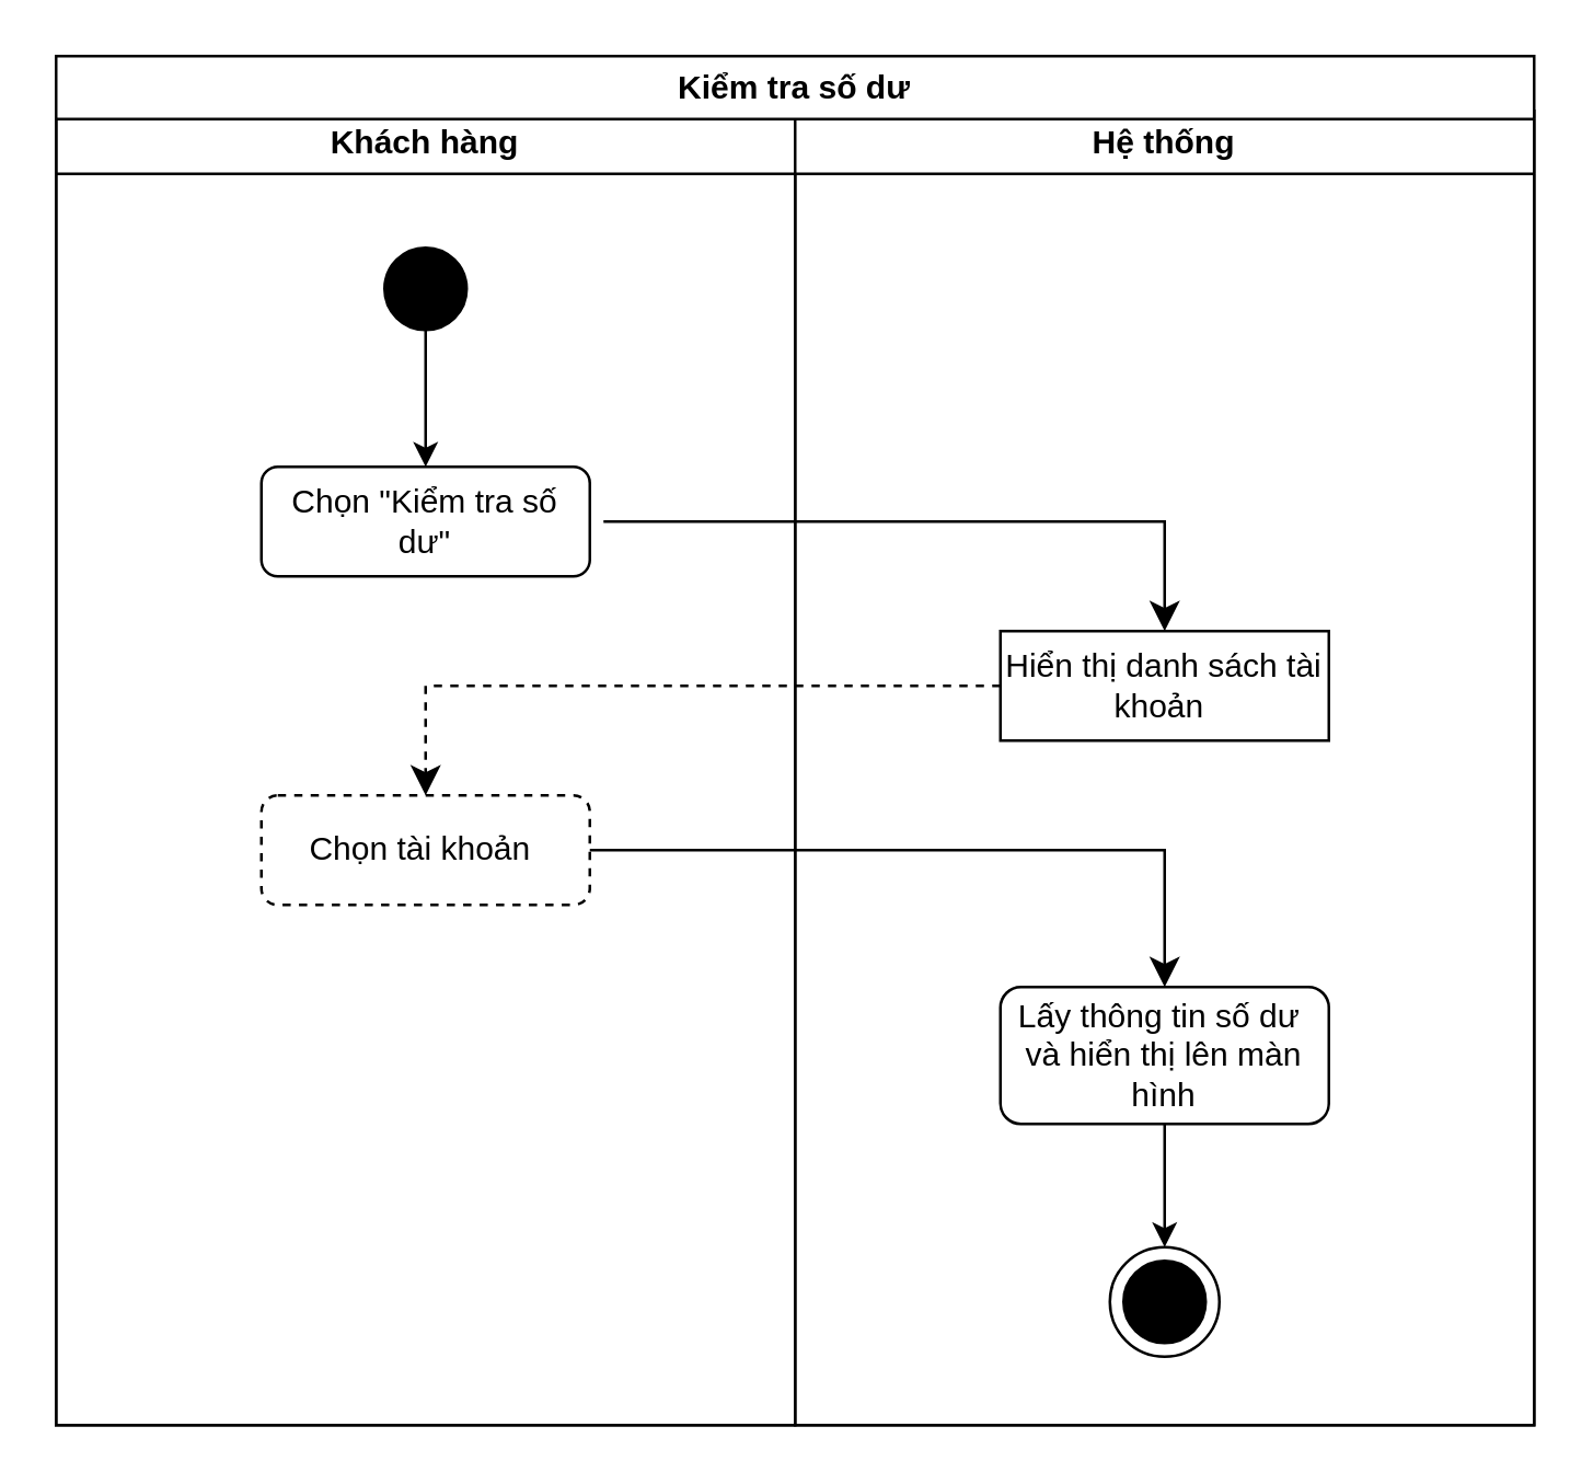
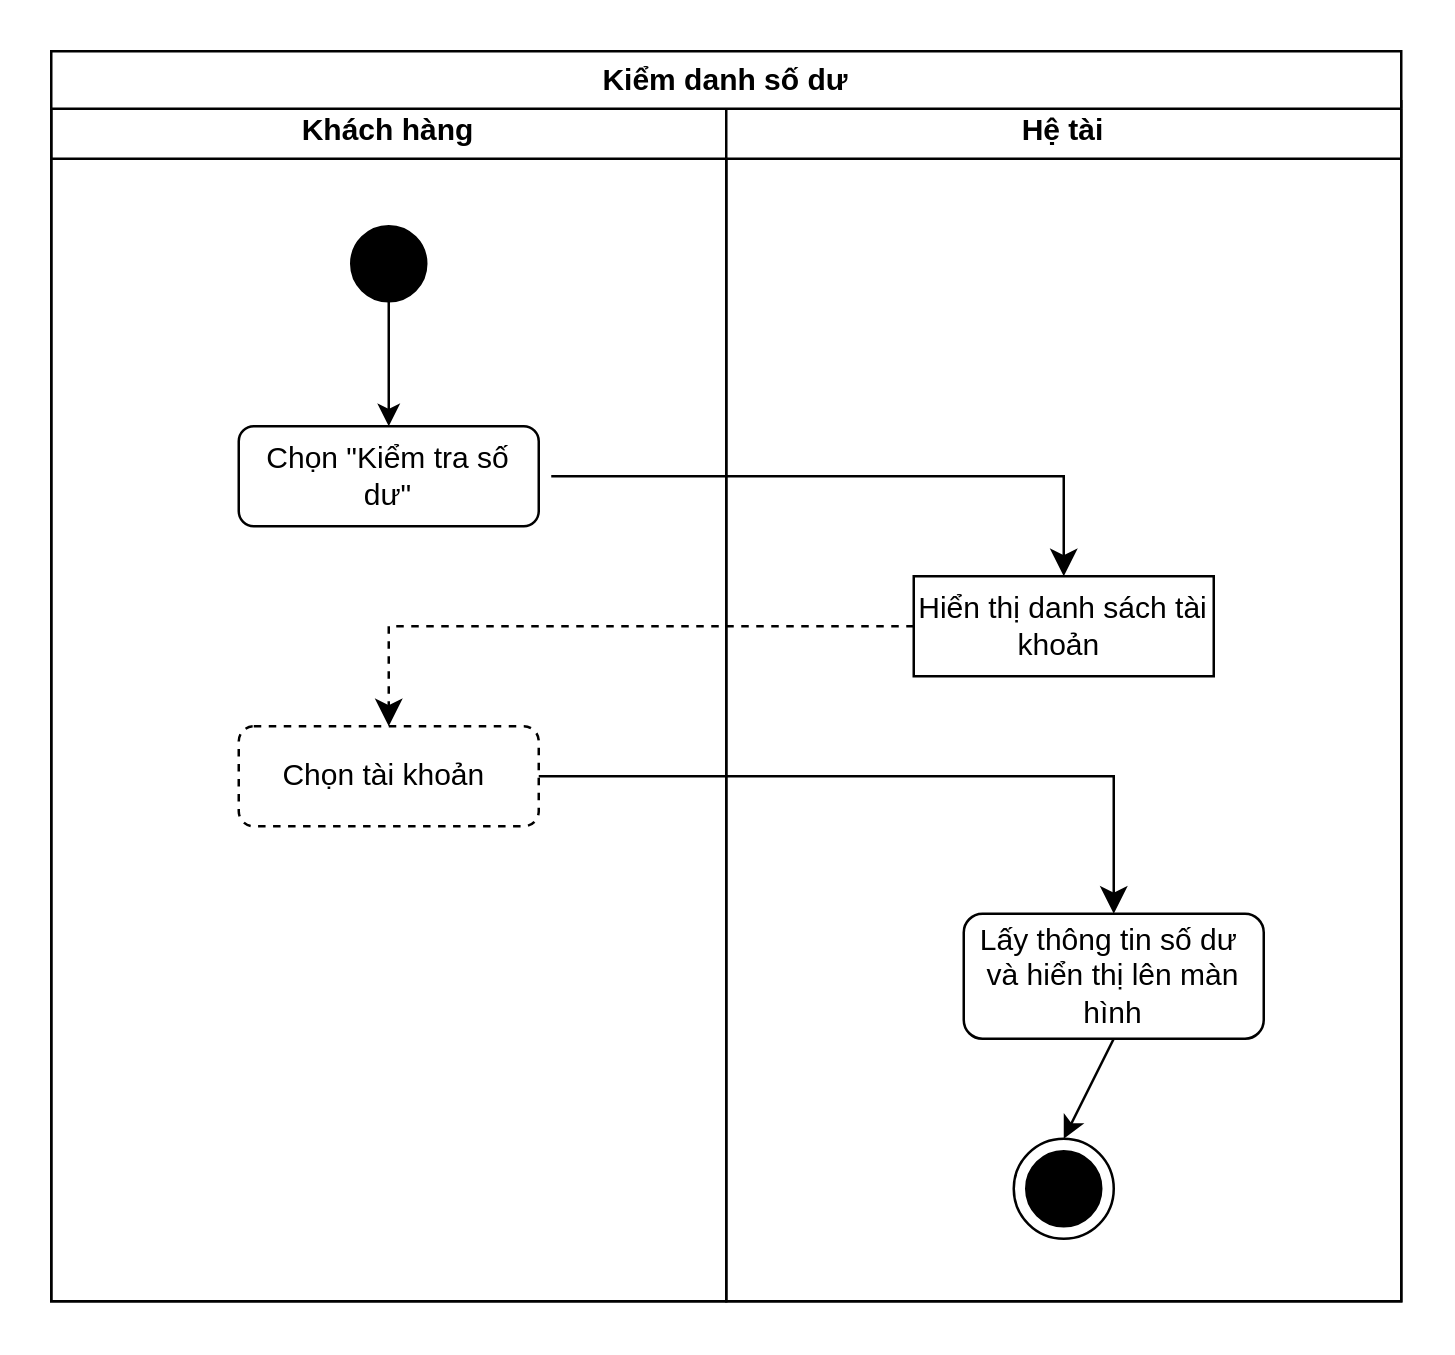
  <mxCell id="0" />
  <mxCell id="1" parent="0" />
  <mxCell id="2" value="" style="edgeStyle=orthogonalEdgeStyle;rounded=0;orthogonalLoop=1;jettySize=auto;html=1;exitX=0.5;exitY=1;exitDx=0;exitDy=0;" parent="1" source="3" target="5" edge="1"><mxGeometry relative="1" as="geometry"><mxPoint x="205" y="130" as="sourcePoint" /></mxGeometry></mxCell>
  <mxCell id="3" value="" style="ellipse;fillColor=strokeColor;html=1;" parent="1" vertex="1"><mxGeometry x="140" y="90" width="30" height="30" as="geometry" /></mxCell>
  <mxCell id="4" value="Khách hàng" style="swimlane;whiteSpace=wrap;html=1;" parent="1" vertex="1"><mxGeometry x="20" y="40" width="270" height="480" as="geometry" /></mxCell>
  <mxCell id="5" value="Chọn &quot;Kiểm tra số dư&quot;" style="rounded=1;whiteSpace=wrap;html=1;fontSize=12;glass=0;strokeWidth=1;shadow=0;" parent="4" vertex="1"><mxGeometry x="75" y="130" width="120" height="40" as="geometry" /></mxCell>
  <mxCell id="6" value="Chọn tài khoản&amp;nbsp;" style="rounded=1;whiteSpace=wrap;html=1;fontSize=12;glass=0;strokeWidth=1;shadow=0;dashed=1;" parent="4" vertex="1"><mxGeometry x="75" y="250" width="120" height="40" as="geometry" /></mxCell>
- <mxCell id="7" value="Hệ thống" style="swimlane;whiteSpace=wrap;html=1;" parent="1" vertex="1"><mxGeometry x="290" y="40" width="270" height="480" as="geometry" /></mxCell>
+ <mxCell id="7" value="Hệ tài" style="swimlane;whiteSpace=wrap;html=1;" parent="1" vertex="1"><mxGeometry x="290" y="40" width="270" height="480" as="geometry" /></mxCell>
  <mxCell id="8" value="Hiển thị danh sách tài khoản&amp;nbsp;" style="whiteSpace=wrap;html=1;fontSize=12;glass=0;strokeWidth=1;shadow=0;rounded=0;" parent="7" vertex="1"><mxGeometry x="75" y="190" width="120" height="40" as="geometry" /></mxCell>
- <mxCell id="9" value="Lấy thông tin số dư&amp;nbsp;&lt;div&gt;và hiển thị lên màn hình&lt;/div&gt;" style="rounded=1;whiteSpace=wrap;html=1;fontSize=12;glass=0;strokeWidth=1;shadow=0;" parent="7" vertex="1"><mxGeometry x="75" y="320" width="120" height="50" as="geometry" /></mxCell>
+ <mxCell id="9" value="Lấy thông tin số dư&amp;nbsp;&lt;div&gt;và hiển thị lên màn hình&lt;/div&gt;" style="rounded=1;whiteSpace=wrap;html=1;fontSize=12;glass=0;strokeWidth=1;shadow=0;" parent="7" vertex="1"><mxGeometry x="95" y="325" width="120" height="50" as="geometry" /></mxCell>
  <mxCell id="10" value="" style="ellipse;whiteSpace=wrap;html=1;aspect=fixed;" parent="7" vertex="1"><mxGeometry x="115" y="415" width="40" height="40" as="geometry" /></mxCell>
  <mxCell id="11" value="" style="endArrow=classic;html=1;rounded=0;exitX=0.5;exitY=1;exitDx=0;exitDy=0;entryX=0.5;entryY=0;entryDx=0;entryDy=0;" parent="7" source="9" target="10" edge="1"><mxGeometry width="50" height="50" relative="1" as="geometry"><mxPoint x="-120" y="420" as="sourcePoint" /><mxPoint x="135" y="400" as="targetPoint" /></mxGeometry></mxCell>
  <mxCell id="12" value="" style="ellipse;fillColor=strokeColor;html=1;" parent="7" vertex="1"><mxGeometry x="120" y="420" width="30" height="30" as="geometry" /></mxCell>
  <mxCell id="13" value="" style="edgeStyle=segmentEdgeStyle;endArrow=classic;html=1;curved=0;rounded=0;endSize=8;startSize=8;entryX=0.5;entryY=0;entryDx=0;entryDy=0;" parent="1" target="8" edge="1"><mxGeometry width="50" height="50" relative="1" as="geometry"><mxPoint x="220" y="190" as="sourcePoint" /><mxPoint x="320" y="240" as="targetPoint" /></mxGeometry></mxCell>
  <mxCell id="14" value="" style="edgeStyle=segmentEdgeStyle;endArrow=classic;html=1;curved=0;rounded=0;endSize=8;startSize=8;exitX=0;exitY=0.5;exitDx=0;exitDy=0;entryX=0.5;entryY=0;entryDx=0;entryDy=0;dashed=1;" parent="1" source="8" target="6" edge="1"><mxGeometry width="50" height="50" relative="1" as="geometry"><mxPoint x="270" y="290" as="sourcePoint" /><mxPoint x="320" y="240" as="targetPoint" /></mxGeometry></mxCell>
  <mxCell id="15" value="" style="edgeStyle=segmentEdgeStyle;endArrow=classic;html=1;curved=0;rounded=0;endSize=8;startSize=8;exitX=1;exitY=0.5;exitDx=0;exitDy=0;entryX=0.5;entryY=0;entryDx=0;entryDy=0;" parent="1" source="6" target="9" edge="1"><mxGeometry width="50" height="50" relative="1" as="geometry"><mxPoint x="270" y="290" as="sourcePoint" /><mxPoint x="320" y="240" as="targetPoint" /></mxGeometry></mxCell>
- <mxCell id="16" value="Kiểm tra số dư" style="swimlane;whiteSpace=wrap;html=1;" vertex="1" parent="1"><mxGeometry x="20" y="20" width="540" height="500" as="geometry" /></mxCell>
+ <mxCell id="16" value="Kiểm danh số dư" style="swimlane;whiteSpace=wrap;html=1;" vertex="1" parent="1"><mxGeometry x="20" y="20" width="540" height="500" as="geometry" /></mxCell>
